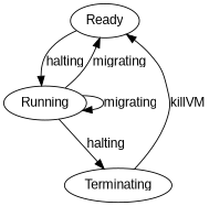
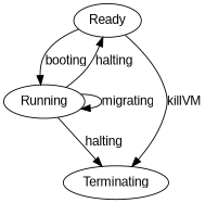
  digraph {
    fontname="Liberation Sans"
    node [fontname="Liberation Sans"]
    edge [fontname="Liberation Sans"]
    Ready
    Running
    Terminating
-   Ready -> Running [label=halting]
-   Terminating -> Ready [label=killVM]
-   Running -> Ready [label=migrating]
+   Ready -> Running [label=booting]
+   Ready -> Terminating [label=killVM]
+   Running -> Ready [label=halting]
    Running -> Running [label=migrating]
    Running -> Terminating [label=halting]
  }
